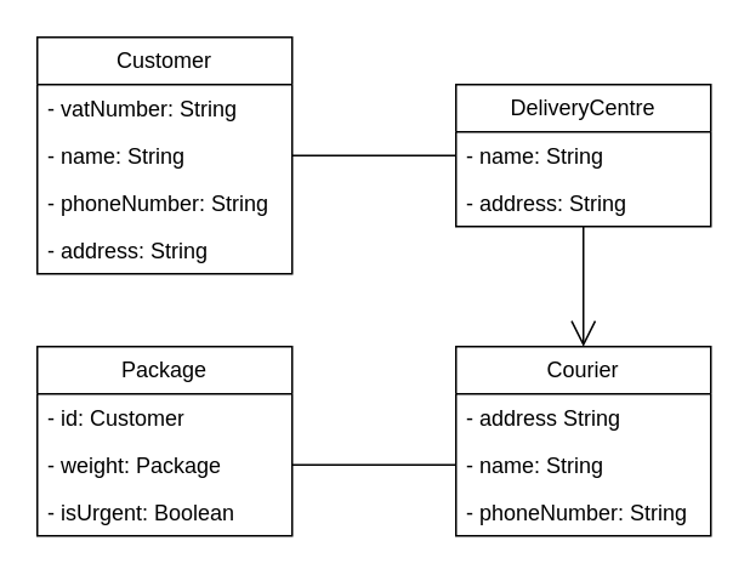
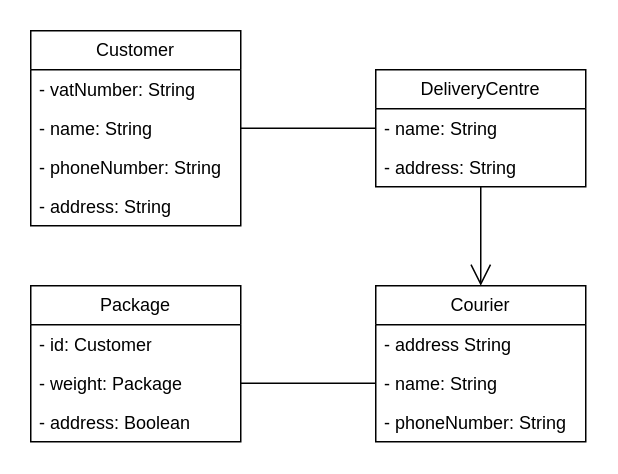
  <mxCell id="0" />
  <mxCell id="1" parent="0" />
  <mxCell id="2" value="Customer" style="swimlane;fontStyle=0;childLayout=stackLayout;horizontal=1;startSize=26;fillColor=none;horizontalStack=0;resizeParent=1;resizeParentMax=0;resizeLast=0;collapsible=1;marginBottom=0;whiteSpace=wrap;html=1;" vertex="1" parent="1"><mxGeometry x="20" y="20" width="140" height="130" as="geometry" /></mxCell>
  <mxCell id="3" value="&lt;div&gt;- vatNumber: String&lt;/div&gt;&lt;div&gt;&lt;br&gt;&lt;/div&gt;" style="text;strokeColor=none;fillColor=none;align=left;verticalAlign=top;spacingLeft=4;spacingRight=4;overflow=hidden;rotatable=0;points=[[0,0.5],[1,0.5]];portConstraint=eastwest;whiteSpace=wrap;html=1;" vertex="1" parent="2"><mxGeometry y="26" width="140" height="26" as="geometry" /></mxCell>
  <mxCell id="4" value="&lt;div&gt;- name: String&lt;/div&gt;" style="text;strokeColor=none;fillColor=none;align=left;verticalAlign=top;spacingLeft=4;spacingRight=4;overflow=hidden;rotatable=0;points=[[0,0.5],[1,0.5]];portConstraint=eastwest;whiteSpace=wrap;html=1;" vertex="1" parent="2"><mxGeometry y="52" width="140" height="26" as="geometry" /></mxCell>
  <mxCell id="5" value="&lt;div&gt;- phoneNumber: String&lt;/div&gt;" style="text;strokeColor=none;fillColor=none;align=left;verticalAlign=top;spacingLeft=4;spacingRight=4;overflow=hidden;rotatable=0;points=[[0,0.5],[1,0.5]];portConstraint=eastwest;whiteSpace=wrap;html=1;" vertex="1" parent="2"><mxGeometry y="78" width="140" height="26" as="geometry" /></mxCell>
  <mxCell id="6" value="&lt;div&gt;- address: String&lt;/div&gt;" style="text;strokeColor=none;fillColor=none;align=left;verticalAlign=top;spacingLeft=4;spacingRight=4;overflow=hidden;rotatable=0;points=[[0,0.5],[1,0.5]];portConstraint=eastwest;whiteSpace=wrap;html=1;" vertex="1" parent="2"><mxGeometry y="104" width="140" height="26" as="geometry" /></mxCell>
  <mxCell id="7" value="Package" style="swimlane;fontStyle=0;childLayout=stackLayout;horizontal=1;startSize=26;fillColor=none;horizontalStack=0;resizeParent=1;resizeParentMax=0;resizeLast=0;collapsible=1;marginBottom=0;whiteSpace=wrap;html=1;" vertex="1" parent="1"><mxGeometry x="20" y="190" width="140" height="104" as="geometry" /></mxCell>
  <mxCell id="8" value="&lt;div&gt;- id: Customer&lt;/div&gt;&lt;div&gt;&lt;br&gt;&lt;/div&gt;" style="text;strokeColor=none;fillColor=none;align=left;verticalAlign=top;spacingLeft=4;spacingRight=4;overflow=hidden;rotatable=0;points=[[0,0.5],[1,0.5]];portConstraint=eastwest;whiteSpace=wrap;html=1;" vertex="1" parent="7"><mxGeometry y="26" width="140" height="26" as="geometry" /></mxCell>
  <mxCell id="9" value="&lt;div&gt;- weight: Package&lt;br&gt;&lt;/div&gt;" style="text;strokeColor=none;fillColor=none;align=left;verticalAlign=top;spacingLeft=4;spacingRight=4;overflow=hidden;rotatable=0;points=[[0,0.5],[1,0.5]];portConstraint=eastwest;whiteSpace=wrap;html=1;" vertex="1" parent="7"><mxGeometry y="52" width="140" height="26" as="geometry" /></mxCell>
- <mxCell id="10" value="&lt;div&gt;- isUrgent: Boolean&lt;br&gt;&lt;/div&gt;" style="text;strokeColor=none;fillColor=none;align=left;verticalAlign=top;spacingLeft=4;spacingRight=4;overflow=hidden;rotatable=0;points=[[0,0.5],[1,0.5]];portConstraint=eastwest;whiteSpace=wrap;html=1;" vertex="1" parent="7"><mxGeometry y="78" width="140" height="26" as="geometry" /></mxCell>
+ <mxCell id="10" value="&lt;div&gt;- address: Boolean&lt;br&gt;&lt;/div&gt;" style="text;strokeColor=none;fillColor=none;align=left;verticalAlign=top;spacingLeft=4;spacingRight=4;overflow=hidden;rotatable=0;points=[[0,0.5],[1,0.5]];portConstraint=eastwest;whiteSpace=wrap;html=1;" vertex="1" parent="7"><mxGeometry y="78" width="140" height="26" as="geometry" /></mxCell>
  <mxCell id="11" value="DeliveryCentre" style="swimlane;fontStyle=0;childLayout=stackLayout;horizontal=1;startSize=26;fillColor=none;horizontalStack=0;resizeParent=1;resizeParentMax=0;resizeLast=0;collapsible=1;marginBottom=0;whiteSpace=wrap;html=1;" vertex="1" parent="1"><mxGeometry x="250" y="46" width="140" height="78" as="geometry" /></mxCell>
  <mxCell id="12" value="&lt;div&gt;- name: String&lt;br&gt;&lt;/div&gt;&lt;div&gt;&lt;br&gt;&lt;/div&gt;" style="text;strokeColor=none;fillColor=none;align=left;verticalAlign=top;spacingLeft=4;spacingRight=4;overflow=hidden;rotatable=0;points=[[0,0.5],[1,0.5]];portConstraint=eastwest;whiteSpace=wrap;html=1;" vertex="1" parent="11"><mxGeometry y="26" width="140" height="26" as="geometry" /></mxCell>
  <mxCell id="13" value="- address: String" style="text;strokeColor=none;fillColor=none;align=left;verticalAlign=top;spacingLeft=4;spacingRight=4;overflow=hidden;rotatable=0;points=[[0,0.5],[1,0.5]];portConstraint=eastwest;whiteSpace=wrap;html=1;" vertex="1" parent="11"><mxGeometry y="52" width="140" height="26" as="geometry" /></mxCell>
  <mxCell id="14" value="Courier" style="swimlane;fontStyle=0;childLayout=stackLayout;horizontal=1;startSize=26;fillColor=none;horizontalStack=0;resizeParent=1;resizeParentMax=0;resizeLast=0;collapsible=1;marginBottom=0;whiteSpace=wrap;html=1;" vertex="1" parent="1"><mxGeometry x="250" y="190" width="140" height="104" as="geometry" /></mxCell>
  <mxCell id="15" value="&lt;div&gt;- address String&lt;br&gt;&lt;/div&gt;&lt;div&gt;&lt;br&gt;&lt;/div&gt;" style="text;strokeColor=none;fillColor=none;align=left;verticalAlign=top;spacingLeft=4;spacingRight=4;overflow=hidden;rotatable=0;points=[[0,0.5],[1,0.5]];portConstraint=eastwest;whiteSpace=wrap;html=1;" vertex="1" parent="14"><mxGeometry y="26" width="140" height="26" as="geometry" /></mxCell>
  <mxCell id="16" value="- name: String" style="text;strokeColor=none;fillColor=none;align=left;verticalAlign=top;spacingLeft=4;spacingRight=4;overflow=hidden;rotatable=0;points=[[0,0.5],[1,0.5]];portConstraint=eastwest;whiteSpace=wrap;html=1;" vertex="1" parent="14"><mxGeometry y="52" width="140" height="26" as="geometry" /></mxCell>
  <mxCell id="17" value="- phoneNumber: String" style="text;strokeColor=none;fillColor=none;align=left;verticalAlign=top;spacingLeft=4;spacingRight=4;overflow=hidden;rotatable=0;points=[[0,0.5],[1,0.5]];portConstraint=eastwest;whiteSpace=wrap;html=1;" vertex="1" parent="14"><mxGeometry y="78" width="140" height="26" as="geometry" /></mxCell>
  <mxCell id="18" value="" style="endArrow=open;endFill=1;endSize=12;html=1;rounded=0;entryX=0.5;entryY=0;entryDx=0;entryDy=0;" edge="1" parent="1" source="13" target="14"><mxGeometry width="160" relative="1" as="geometry"><mxPoint x="310" y="110" as="sourcePoint" /><mxPoint x="100" y="200" as="targetPoint" /></mxGeometry></mxCell>
  <mxCell id="19" value="" style="endArrow=none;html=1;edgeStyle=orthogonalEdgeStyle;rounded=0;exitX=1;exitY=0.5;exitDx=0;exitDy=0;entryX=0;entryY=0.5;entryDx=0;entryDy=0;" edge="1" parent="1" source="4" target="12"><mxGeometry relative="1" as="geometry"><mxPoint x="180" y="350" as="sourcePoint" /><mxPoint x="340" y="350" as="targetPoint" /></mxGeometry></mxCell>
  <mxCell id="20" value="" style="endArrow=none;html=1;edgeStyle=orthogonalEdgeStyle;rounded=0;exitX=1;exitY=0.5;exitDx=0;exitDy=0;entryX=0;entryY=0.5;entryDx=0;entryDy=0;" edge="1" parent="1" source="9" target="16"><mxGeometry relative="1" as="geometry"><mxPoint x="170" y="95" as="sourcePoint" /><mxPoint x="260" y="95" as="targetPoint" /></mxGeometry></mxCell>
